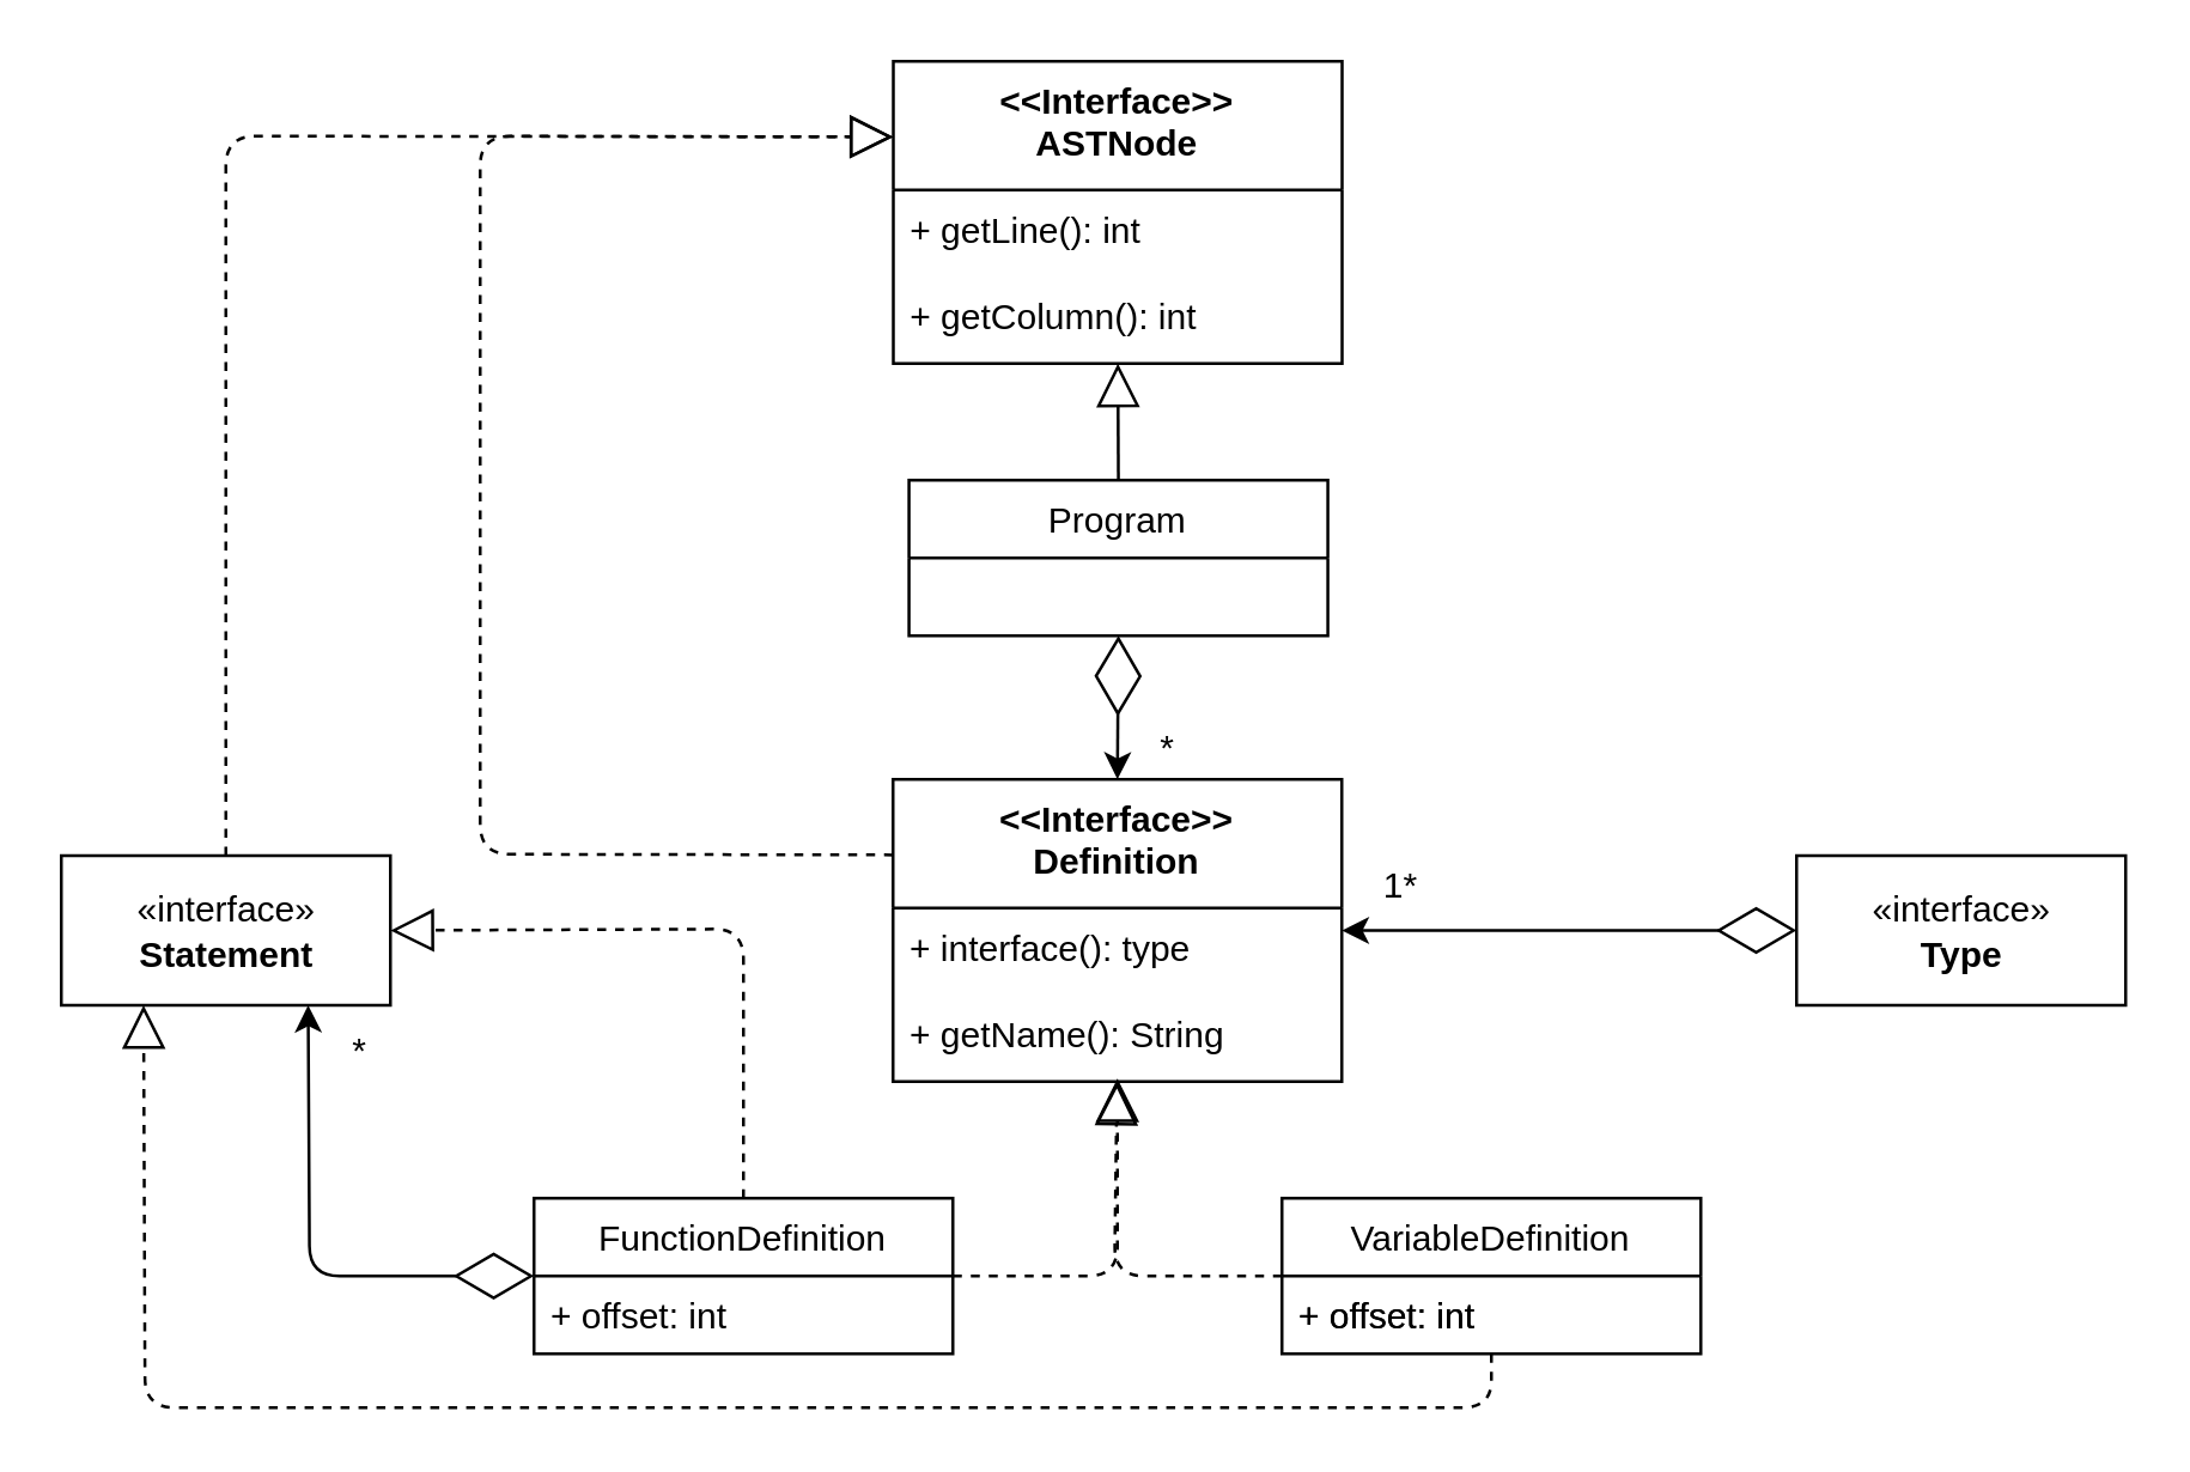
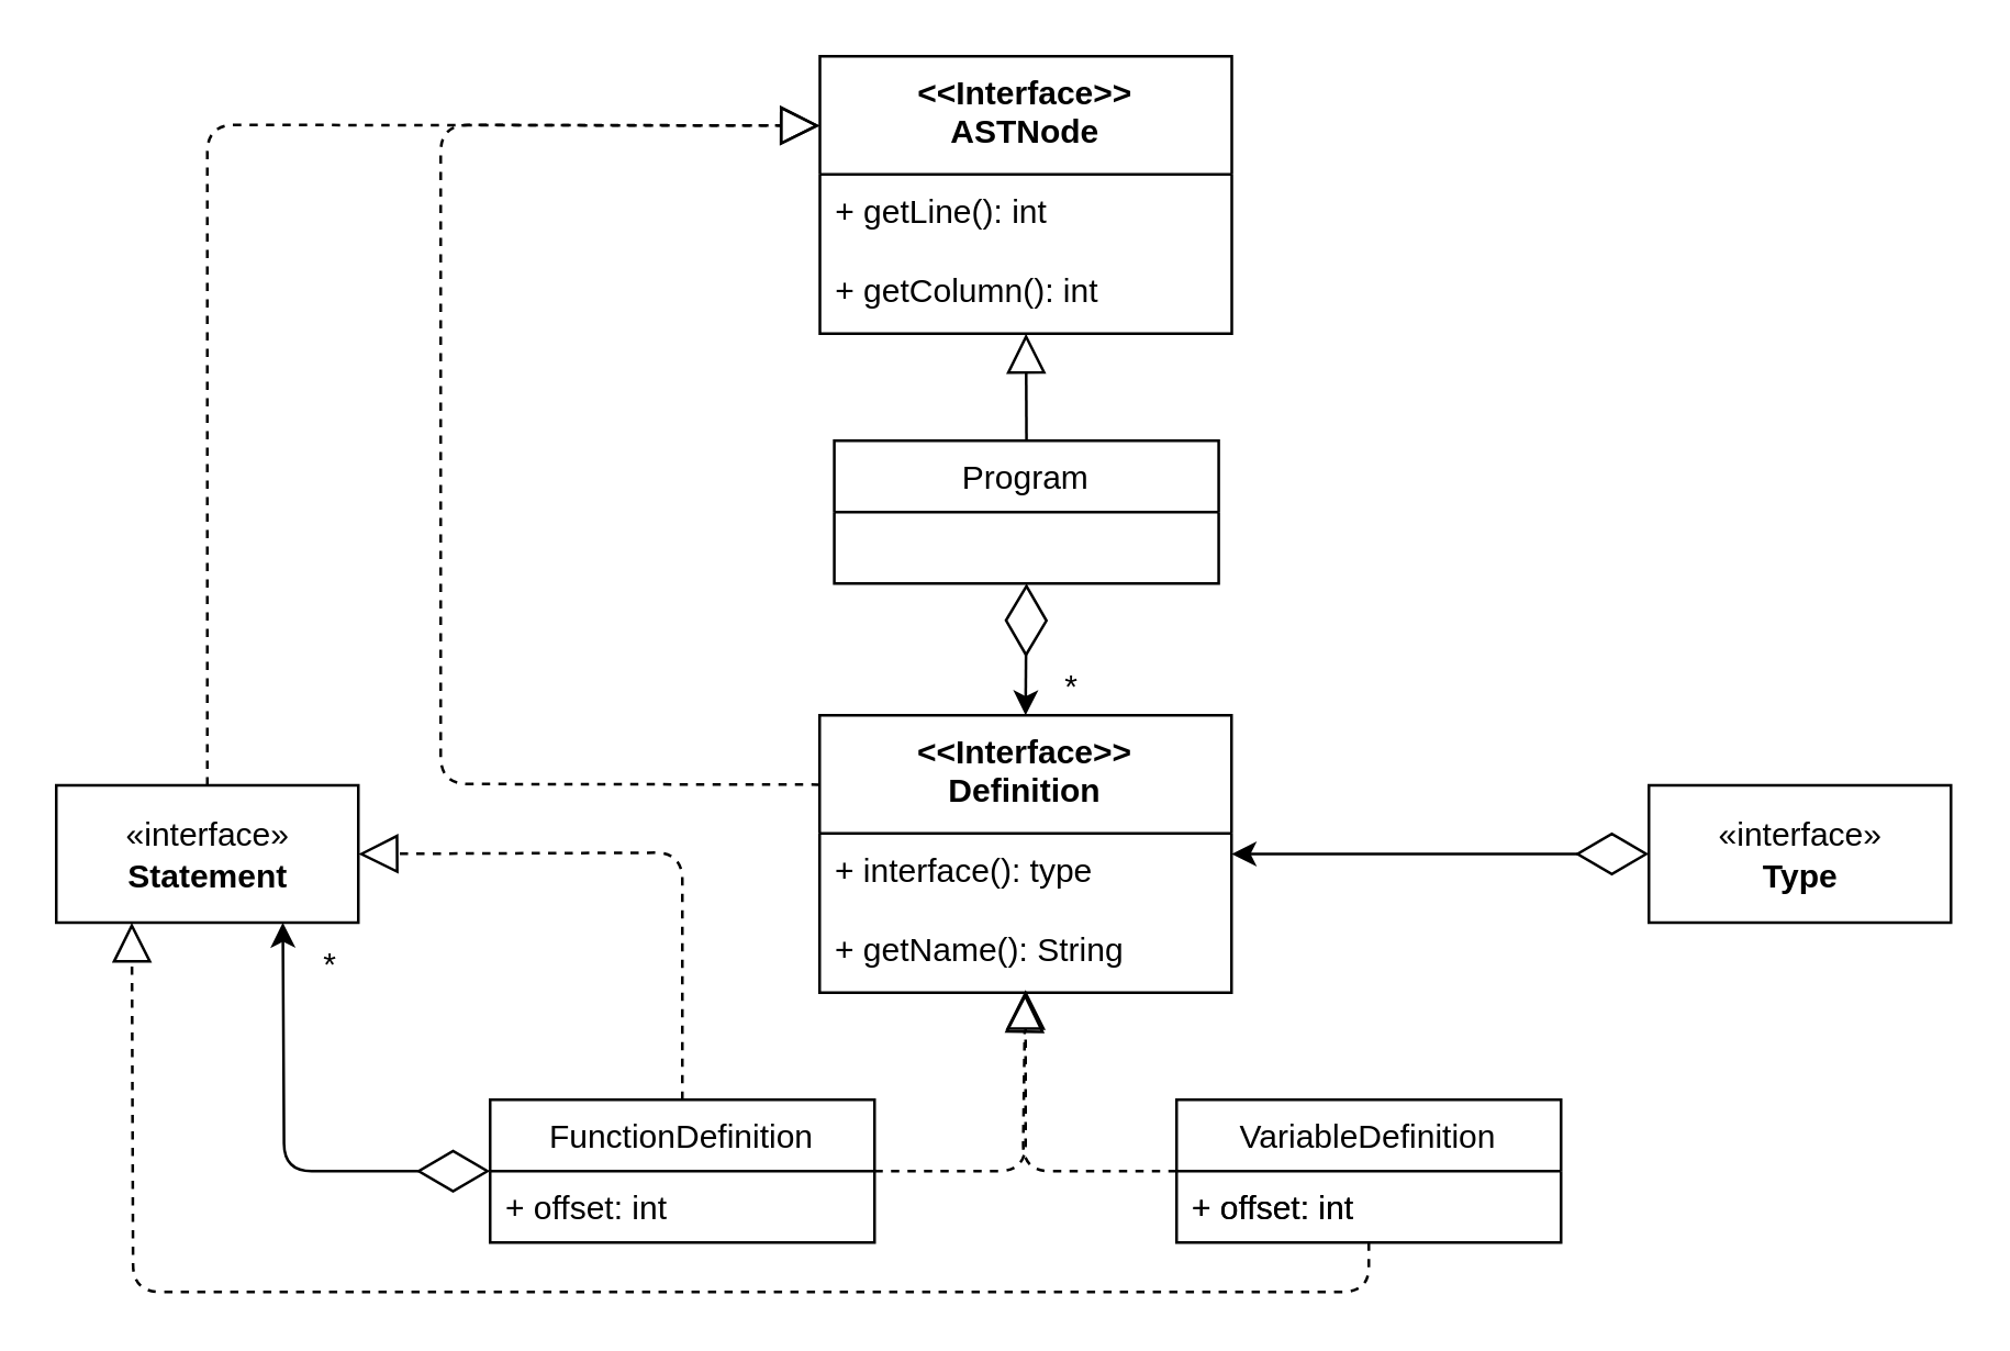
  <mxCell id="0" />
  <mxCell id="1" parent="0" />
  <mxCell id="2" value="&lt;&lt;Interface&gt;&gt;&#10;Definition&#10;" style="swimlane;fontStyle=1;align=center;verticalAlign=top;childLayout=stackLayout;horizontal=1;startSize=43;horizontalStack=0;resizeParent=1;resizeParentMax=0;resizeLast=0;collapsible=1;marginBottom=0;" vertex="1" parent="1"><mxGeometry x="298" y="260" width="150" height="101" as="geometry" /></mxCell>
  <mxCell id="3" value="+ interface(): type" style="text;strokeColor=none;fillColor=none;align=left;verticalAlign=top;spacingLeft=4;spacingRight=4;overflow=hidden;rotatable=0;points=[[0,0.5],[1,0.5]];portConstraint=eastwest;" vertex="1" parent="2"><mxGeometry y="43" width="150" height="29" as="geometry" /></mxCell>
  <mxCell id="4" value="+ getName(): String" style="text;strokeColor=none;fillColor=none;align=left;verticalAlign=top;spacingLeft=4;spacingRight=4;overflow=hidden;rotatable=0;points=[[0,0.5],[1,0.5]];portConstraint=eastwest;" vertex="1" parent="2"><mxGeometry y="72" width="150" height="29" as="geometry" /></mxCell>
  <mxCell id="5" value="«interface»&lt;br&gt;&lt;b&gt;Type&lt;/b&gt;" style="html=1;" vertex="1" parent="1"><mxGeometry x="600" y="285.5" width="110" height="50" as="geometry" /></mxCell>
  <mxCell id="6" value="" style="endArrow=diamondThin;endFill=0;endSize=24;html=1;entryX=0;entryY=0.5;entryDx=0;entryDy=0;exitX=1;exitY=0.5;exitDx=0;exitDy=0;startArrow=classic;startFill=1;" edge="1" parent="1" source="2" target="5"><mxGeometry width="160" relative="1" as="geometry"><mxPoint x="300" y="300" as="sourcePoint" /><mxPoint x="460" y="300" as="targetPoint" /></mxGeometry></mxCell>
- <mxCell id="7" value="1*" style="text;html=1;strokeColor=none;fillColor=none;align=center;verticalAlign=middle;whiteSpace=wrap;rounded=0;" vertex="1" parent="1"><mxGeometry x="448" y="285.5" width="40" height="20" as="geometry" /></mxCell>
  <mxCell id="8" value="FunctionDefinition" style="swimlane;fontStyle=0;childLayout=stackLayout;horizontal=1;startSize=26;fillColor=none;horizontalStack=0;resizeParent=1;resizeParentMax=0;resizeLast=0;collapsible=1;marginBottom=0;" vertex="1" parent="1"><mxGeometry x="178" y="400" width="140" height="52" as="geometry" /></mxCell>
  <mxCell id="9" value="+ offset: int" style="text;strokeColor=none;fillColor=none;align=left;verticalAlign=top;spacingLeft=4;spacingRight=4;overflow=hidden;rotatable=0;points=[[0,0.5],[1,0.5]];portConstraint=eastwest;" vertex="1" parent="8"><mxGeometry y="26" width="140" height="26" as="geometry" /></mxCell>
  <mxCell id="10" value="VariableDefinition" style="swimlane;fontStyle=0;childLayout=stackLayout;horizontal=1;startSize=26;fillColor=none;horizontalStack=0;resizeParent=1;resizeParentMax=0;resizeLast=0;collapsible=1;marginBottom=0;" vertex="1" parent="1"><mxGeometry x="428" y="400" width="140" height="52" as="geometry" /></mxCell>
  <mxCell id="11" value="+ offset: int" style="text;strokeColor=none;fillColor=none;align=left;verticalAlign=top;spacingLeft=4;spacingRight=4;overflow=hidden;rotatable=0;points=[[0,0.5],[1,0.5]];portConstraint=eastwest;" vertex="1" parent="10"><mxGeometry y="26" width="140" height="26" as="geometry" /></mxCell>
  <mxCell id="12" value="" style="endArrow=block;dashed=1;endFill=0;endSize=12;html=1;exitX=1;exitY=0.5;exitDx=0;exitDy=0;" edge="1" parent="1" source="8"><mxGeometry width="160" relative="1" as="geometry"><mxPoint x="180" y="470" as="sourcePoint" /><mxPoint x="373" y="360" as="targetPoint" /><Array as="points"><mxPoint x="373" y="426" /></Array></mxGeometry></mxCell>
  <mxCell id="13" value="" style="endArrow=block;dashed=1;endFill=0;endSize=12;html=1;exitX=0;exitY=0.5;exitDx=0;exitDy=0;entryX=0.499;entryY=1.002;entryDx=0;entryDy=0;entryPerimeter=0;" edge="1" parent="1" source="10" target="4"><mxGeometry width="160" relative="1" as="geometry"><mxPoint x="180" y="470" as="sourcePoint" /><mxPoint x="370" y="370" as="targetPoint" /><Array as="points"><mxPoint x="372" y="426" /></Array></mxGeometry></mxCell>
  <mxCell id="14" value="Program" style="swimlane;fontStyle=0;childLayout=stackLayout;horizontal=1;startSize=26;fillColor=none;horizontalStack=0;resizeParent=1;resizeParentMax=0;resizeLast=0;collapsible=1;marginBottom=0;" vertex="1" parent="1"><mxGeometry x="303.33" y="160" width="140" height="52" as="geometry" /></mxCell>
  <mxCell id="15" value="" style="endArrow=diamondThin;endFill=0;endSize=24;html=1;entryX=0.5;entryY=1;entryDx=0;entryDy=0;exitX=0.5;exitY=0;exitDx=0;exitDy=0;startArrow=classic;startFill=1;" edge="1" parent="1" source="2" target="14"><mxGeometry width="160" relative="1" as="geometry"><mxPoint x="220" y="220" as="sourcePoint" /><mxPoint x="380" y="220" as="targetPoint" /></mxGeometry></mxCell>
  <mxCell id="16" value="*" style="text;html=1;strokeColor=none;fillColor=none;align=center;verticalAlign=middle;whiteSpace=wrap;rounded=0;" vertex="1" parent="1"><mxGeometry x="370" y="240" width="40" height="20" as="geometry" /></mxCell>
  <mxCell id="17" value="&lt;&lt;Interface&gt;&gt;&#10;ASTNode&#10;" style="swimlane;fontStyle=1;align=center;verticalAlign=top;childLayout=stackLayout;horizontal=1;startSize=43;horizontalStack=0;resizeParent=1;resizeParentMax=0;resizeLast=0;collapsible=1;marginBottom=0;" vertex="1" parent="1"><mxGeometry x="298.1" y="20" width="150" height="101" as="geometry" /></mxCell>
  <mxCell id="18" value="+ getLine(): int" style="text;strokeColor=none;fillColor=none;align=left;verticalAlign=top;spacingLeft=4;spacingRight=4;overflow=hidden;rotatable=0;points=[[0,0.5],[1,0.5]];portConstraint=eastwest;" vertex="1" parent="17"><mxGeometry y="43" width="150" height="29" as="geometry" /></mxCell>
  <mxCell id="19" value="+ getColumn(): int" style="text;strokeColor=none;fillColor=none;align=left;verticalAlign=top;spacingLeft=4;spacingRight=4;overflow=hidden;rotatable=0;points=[[0,0.5],[1,0.5]];portConstraint=eastwest;" vertex="1" parent="17"><mxGeometry y="72" width="150" height="29" as="geometry" /></mxCell>
  <mxCell id="20" value="" style="endArrow=block;dashed=0;endFill=0;endSize=12;html=1;exitX=0.5;exitY=0;exitDx=0;exitDy=0;" edge="1" parent="1" source="14" target="19"><mxGeometry width="160" relative="1" as="geometry"><mxPoint x="90" y="140" as="sourcePoint" /><mxPoint x="250" y="140" as="targetPoint" /></mxGeometry></mxCell>
  <mxCell id="21" value="" style="endArrow=block;dashed=1;endFill=0;endSize=12;html=1;entryX=0;entryY=0.25;entryDx=0;entryDy=0;exitX=0;exitY=0.25;exitDx=0;exitDy=0;" edge="1" parent="1" source="2" target="17"><mxGeometry width="160" relative="1" as="geometry"><mxPoint x="110" y="295.26" as="sourcePoint" /><mxPoint x="140" y="140" as="targetPoint" /><Array as="points"><mxPoint x="160" y="285" /><mxPoint x="160" y="45" /></Array></mxGeometry></mxCell>
  <mxCell id="22" value="«interface»&lt;br&gt;&lt;b&gt;Statement&lt;/b&gt;" style="html=1;" vertex="1" parent="1"><mxGeometry x="20" y="285.5" width="110" height="50" as="geometry" /></mxCell>
  <mxCell id="23" value="" style="endArrow=block;dashed=1;endFill=0;endSize=12;html=1;exitX=0.5;exitY=0;exitDx=0;exitDy=0;entryX=0;entryY=0.25;entryDx=0;entryDy=0;" edge="1" parent="1" source="22" target="17"><mxGeometry width="160" relative="1" as="geometry"><mxPoint x="20" y="470" as="sourcePoint" /><mxPoint x="180" y="470" as="targetPoint" /><Array as="points"><mxPoint x="75" y="45" /></Array></mxGeometry></mxCell>
  <mxCell id="24" value="" style="endArrow=diamondThin;endFill=0;endSize=24;html=1;entryX=0;entryY=0.5;entryDx=0;entryDy=0;exitX=0.75;exitY=1;exitDx=0;exitDy=0;startArrow=classic;startFill=1;" edge="1" parent="1" source="22" target="8"><mxGeometry width="160" relative="1" as="geometry"><mxPoint x="20" y="470" as="sourcePoint" /><mxPoint x="180" y="470" as="targetPoint" /><Array as="points"><mxPoint x="103" y="426" /></Array></mxGeometry></mxCell>
  <mxCell id="25" value="*" style="text;html=1;strokeColor=none;fillColor=none;align=center;verticalAlign=middle;whiteSpace=wrap;rounded=0;" vertex="1" parent="1"><mxGeometry x="110" y="341" width="20" height="20" as="geometry" /></mxCell>
  <mxCell id="26" value="" style="endArrow=block;dashed=1;endFill=0;endSize=12;html=1;exitX=0.5;exitY=1;exitDx=0;exitDy=0;entryX=0.25;entryY=1;entryDx=0;entryDy=0;" edge="1" parent="1" source="10" target="22"><mxGeometry width="160" relative="1" as="geometry"><mxPoint x="20" y="470" as="sourcePoint" /><mxPoint x="180" y="470" as="targetPoint" /><Array as="points"><mxPoint x="498" y="470" /><mxPoint x="280" y="470" /><mxPoint x="48" y="470" /></Array></mxGeometry></mxCell>
  <mxCell id="27" value="+ offset: int" style="text;strokeColor=none;fillColor=none;align=left;verticalAlign=top;spacingLeft=4;spacingRight=4;overflow=hidden;rotatable=0;points=[[0,0.5],[1,0.5]];portConstraint=eastwest;" vertex="1" parent="1"><mxGeometry x="428" y="426" width="140" height="26" as="geometry" /></mxCell>
  <mxCell id="28" value="" style="endArrow=block;dashed=1;endFill=0;endSize=12;html=1;exitX=0.5;exitY=0;exitDx=0;exitDy=0;entryX=1;entryY=0.5;entryDx=0;entryDy=0;" edge="1" parent="1" source="8" target="22"><mxGeometry width="160" relative="1" as="geometry"><mxPoint x="20" y="500" as="sourcePoint" /><mxPoint x="180" y="500" as="targetPoint" /><Array as="points"><mxPoint x="248" y="310" /></Array></mxGeometry></mxCell>
